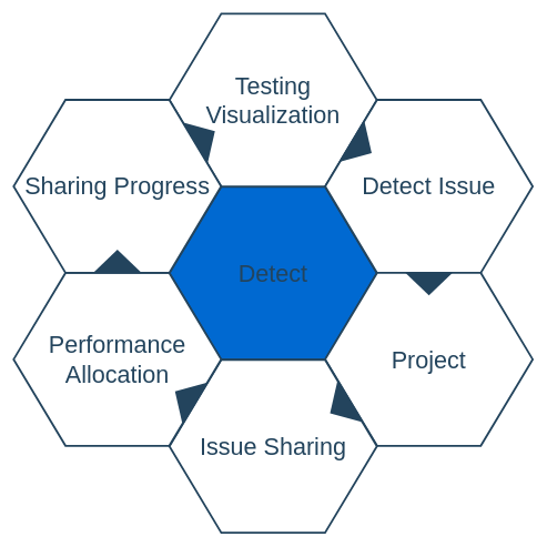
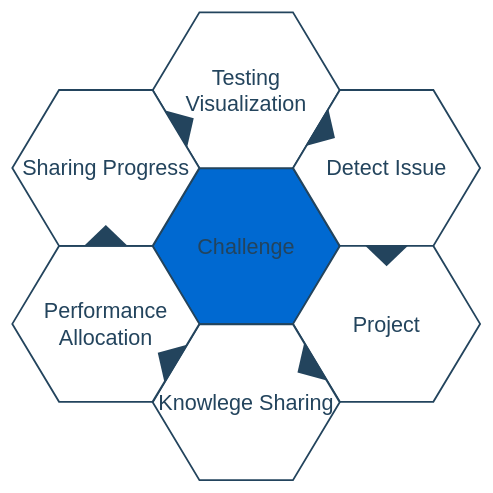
  <mxCell id="0" />
  <mxCell id="1" parent="0" />
- <mxCell id="2" value="&lt;font style=&quot;font-size: 36px;&quot;&gt;Detect&lt;/font&gt;" style="shape=hexagon;perimeter=hexagonPerimeter2;whiteSpace=wrap;html=1;shadow=0;labelBackgroundColor=none;strokeColor=#23445D;fillColor=#0069D1;gradientColor=none;fontFamily=Helvetica;fontSize=23;fontColor=#23445d;align=center;strokeWidth=3;" parent="1" vertex="1"><mxGeometry x="254.079" y="280.132" width="311.842" height="259.868" as="geometry" /></mxCell>
+ <mxCell id="2" value="&lt;font style=&quot;font-size: 36px;&quot;&gt;Challenge&lt;/font&gt;" style="shape=hexagon;perimeter=hexagonPerimeter2;whiteSpace=wrap;html=1;shadow=0;labelBackgroundColor=none;strokeColor=#23445D;fillColor=#0069D1;gradientColor=none;fontFamily=Helvetica;fontSize=23;fontColor=#23445d;align=center;strokeWidth=3;" parent="1" vertex="1"><mxGeometry x="254.079" y="280.132" width="311.842" height="259.868" as="geometry" /></mxCell>
  <mxCell id="3" value="" style="triangle;whiteSpace=wrap;html=1;shadow=0;labelBackgroundColor=none;strokeColor=none;fillColor=#FFFFFF;fontFamily=Helvetica;fontSize=17;fontColor=#23445d;align=center;rotation=90;gradientColor=none;flipV=1;flipH=1;opacity=20;" parent="1" vertex="1"><mxGeometry x="135" y="298" width="72" height="152" as="geometry" /></mxCell>
  <mxCell id="4" value="&lt;p style=&quot;language:en-US;margin-top:0pt;margin-bottom:0pt;margin-left:0in;&lt;br/&gt;text-align:left;direction:ltr;unicode-bidi:embed;mso-line-break-override:none;&lt;br/&gt;word-break:normal;punctuation-wrap:hanging&quot;&gt;&lt;font style=&quot;font-size: 36px;&quot;&gt;Testing Visualization&lt;/font&gt;&lt;/p&gt;" style="shape=hexagon;perimeter=hexagonPerimeter2;whiteSpace=wrap;html=1;shadow=0;labelBackgroundColor=none;strokeColor=#23445D;fillColor=#FFFFFF;gradientColor=none;fontFamily=Helvetica;fontSize=23;fontColor=#23445D;align=center;strokeWidth=3;" parent="1" vertex="1"><mxGeometry x="254.079" y="20" width="311.842" height="259.868" as="geometry" /></mxCell>
  <mxCell id="5" value="&lt;span style=&quot;font-size: 36px;&quot;&gt;Detect Issue&lt;/span&gt;" style="shape=hexagon;perimeter=hexagonPerimeter2;whiteSpace=wrap;html=1;shadow=0;labelBackgroundColor=none;strokeColor=#23445D;fillColor=#FFFFFF;gradientColor=none;fontFamily=Helvetica;fontSize=23;fontColor=#23445d;align=center;strokeWidth=3;" parent="1" vertex="1"><mxGeometry x="488.158" y="149.533" width="311.842" height="259.868" as="geometry" /></mxCell>
  <mxCell id="6" value="&lt;span style=&quot;font-size: 36px;&quot;&gt;Project&lt;/span&gt;" style="shape=hexagon;perimeter=hexagonPerimeter2;whiteSpace=wrap;html=1;shadow=0;labelBackgroundColor=none;strokeColor=#23445D;fillColor=#FFFFFF;gradientColor=none;fontFamily=Helvetica;fontSize=23;fontColor=#23445d;align=center;strokeWidth=3;" parent="1" vertex="1"><mxGeometry x="488.158" y="409.599" width="311.842" height="259.868" as="geometry" /></mxCell>
- <mxCell id="7" value="&lt;span style=&quot;font-size: 36px;&quot;&gt;Issue Sharing&lt;/span&gt;" style="shape=hexagon;perimeter=hexagonPerimeter2;whiteSpace=wrap;html=1;shadow=0;labelBackgroundColor=none;strokeColor=#23445D;fillColor=#FFFFFF;gradientColor=none;fontFamily=Helvetica;fontSize=23;fontColor=#23445d;align=center;strokeWidth=3;" parent="1" vertex="1"><mxGeometry x="254.079" y="540.132" width="311.842" height="259.868" as="geometry" /></mxCell>
+ <mxCell id="7" value="&lt;span style=&quot;font-size: 36px;&quot;&gt;Knowlege Sharing&lt;/span&gt;" style="shape=hexagon;perimeter=hexagonPerimeter2;whiteSpace=wrap;html=1;shadow=0;labelBackgroundColor=none;strokeColor=#23445D;fillColor=#FFFFFF;gradientColor=none;fontFamily=Helvetica;fontSize=23;fontColor=#23445d;align=center;strokeWidth=3;" parent="1" vertex="1"><mxGeometry x="254.079" y="540.132" width="311.842" height="259.868" as="geometry" /></mxCell>
  <mxCell id="8" value="&lt;font style=&quot;font-size: 36px;&quot;&gt;Performance Allocation&lt;/font&gt;" style="shape=hexagon;perimeter=hexagonPerimeter2;whiteSpace=wrap;html=1;shadow=0;labelBackgroundColor=none;strokeColor=#23445D;fillColor=#FFFFFF;gradientColor=none;fontFamily=Helvetica;fontSize=23;fontColor=#23445d;align=center;strokeWidth=3;" parent="1" vertex="1"><mxGeometry x="20" y="409.599" width="311.842" height="259.868" as="geometry" /></mxCell>
  <mxCell id="9" value="&lt;font style=&quot;font-size: 36px;&quot;&gt;Sharing Progress&lt;/font&gt;" style="shape=hexagon;perimeter=hexagonPerimeter2;whiteSpace=wrap;html=1;shadow=0;labelBackgroundColor=none;strokeColor=#23445D;fillColor=#ffffff;gradientColor=none;fontFamily=Helvetica;fontSize=23;fontColor=#23445D;align=center;strokeWidth=3;" parent="1" vertex="1"><mxGeometry x="20" y="149.533" width="311.842" height="259.868" as="geometry" /></mxCell>
  <mxCell id="10" value="" style="triangle;whiteSpace=wrap;html=1;shadow=0;labelBackgroundColor=none;strokeColor=none;fillColor=#23445D;fontFamily=Helvetica;fontSize=17;fontColor=#23445d;align=center;rotation=31;gradientColor=none;strokeWidth=3;" parent="1" vertex="1"><mxGeometry x="525.5" y="184" width="35" height="73" as="geometry" /></mxCell>
  <mxCell id="11" value="" style="triangle;whiteSpace=wrap;html=1;shadow=0;labelBackgroundColor=none;strokeColor=none;fillColor=#23445D;fontFamily=Helvetica;fontSize=17;fontColor=#23445d;align=center;rotation=31;gradientColor=none;flipH=1;strokeWidth=3;" parent="1" vertex="1"><mxGeometry x="260" y="560" width="35" height="73" as="geometry" /></mxCell>
  <mxCell id="12" value="" style="triangle;whiteSpace=wrap;html=1;shadow=0;labelBackgroundColor=none;strokeColor=none;fillColor=#23445D;fontFamily=Helvetica;fontSize=17;fontColor=#23445d;align=center;rotation=329;gradientColor=none;strokeWidth=3;" parent="1" vertex="1"><mxGeometry x="290" y="169" width="35" height="73" as="geometry" /></mxCell>
  <mxCell id="13" value="" style="triangle;whiteSpace=wrap;html=1;shadow=0;labelBackgroundColor=none;strokeColor=none;fillColor=#23445D;fontFamily=Helvetica;fontSize=17;fontColor=#23445d;align=center;rotation=329;gradientColor=none;flipH=1;strokeWidth=3;" parent="1" vertex="1"><mxGeometry x="493" y="575" width="35" height="73" as="geometry" /></mxCell>
  <mxCell id="14" value="" style="triangle;whiteSpace=wrap;html=1;shadow=0;labelBackgroundColor=none;strokeColor=none;fillColor=#23445D;fontFamily=Helvetica;fontSize=17;fontColor=#23445d;align=center;rotation=90;gradientColor=none;strokeWidth=3;" parent="1" vertex="1"><mxGeometry x="626.579" y="389.5" width="35" height="73" as="geometry" /></mxCell>
  <mxCell id="15" value="" style="triangle;whiteSpace=wrap;html=1;shadow=0;labelBackgroundColor=none;strokeColor=none;fillColor=#23445D;fontFamily=Helvetica;fontSize=17;fontColor=#23445d;align=center;rotation=90;gradientColor=none;flipH=1;strokeWidth=3;" parent="1" vertex="1"><mxGeometry x="158.421" y="355.5" width="35" height="73" as="geometry" /></mxCell>
